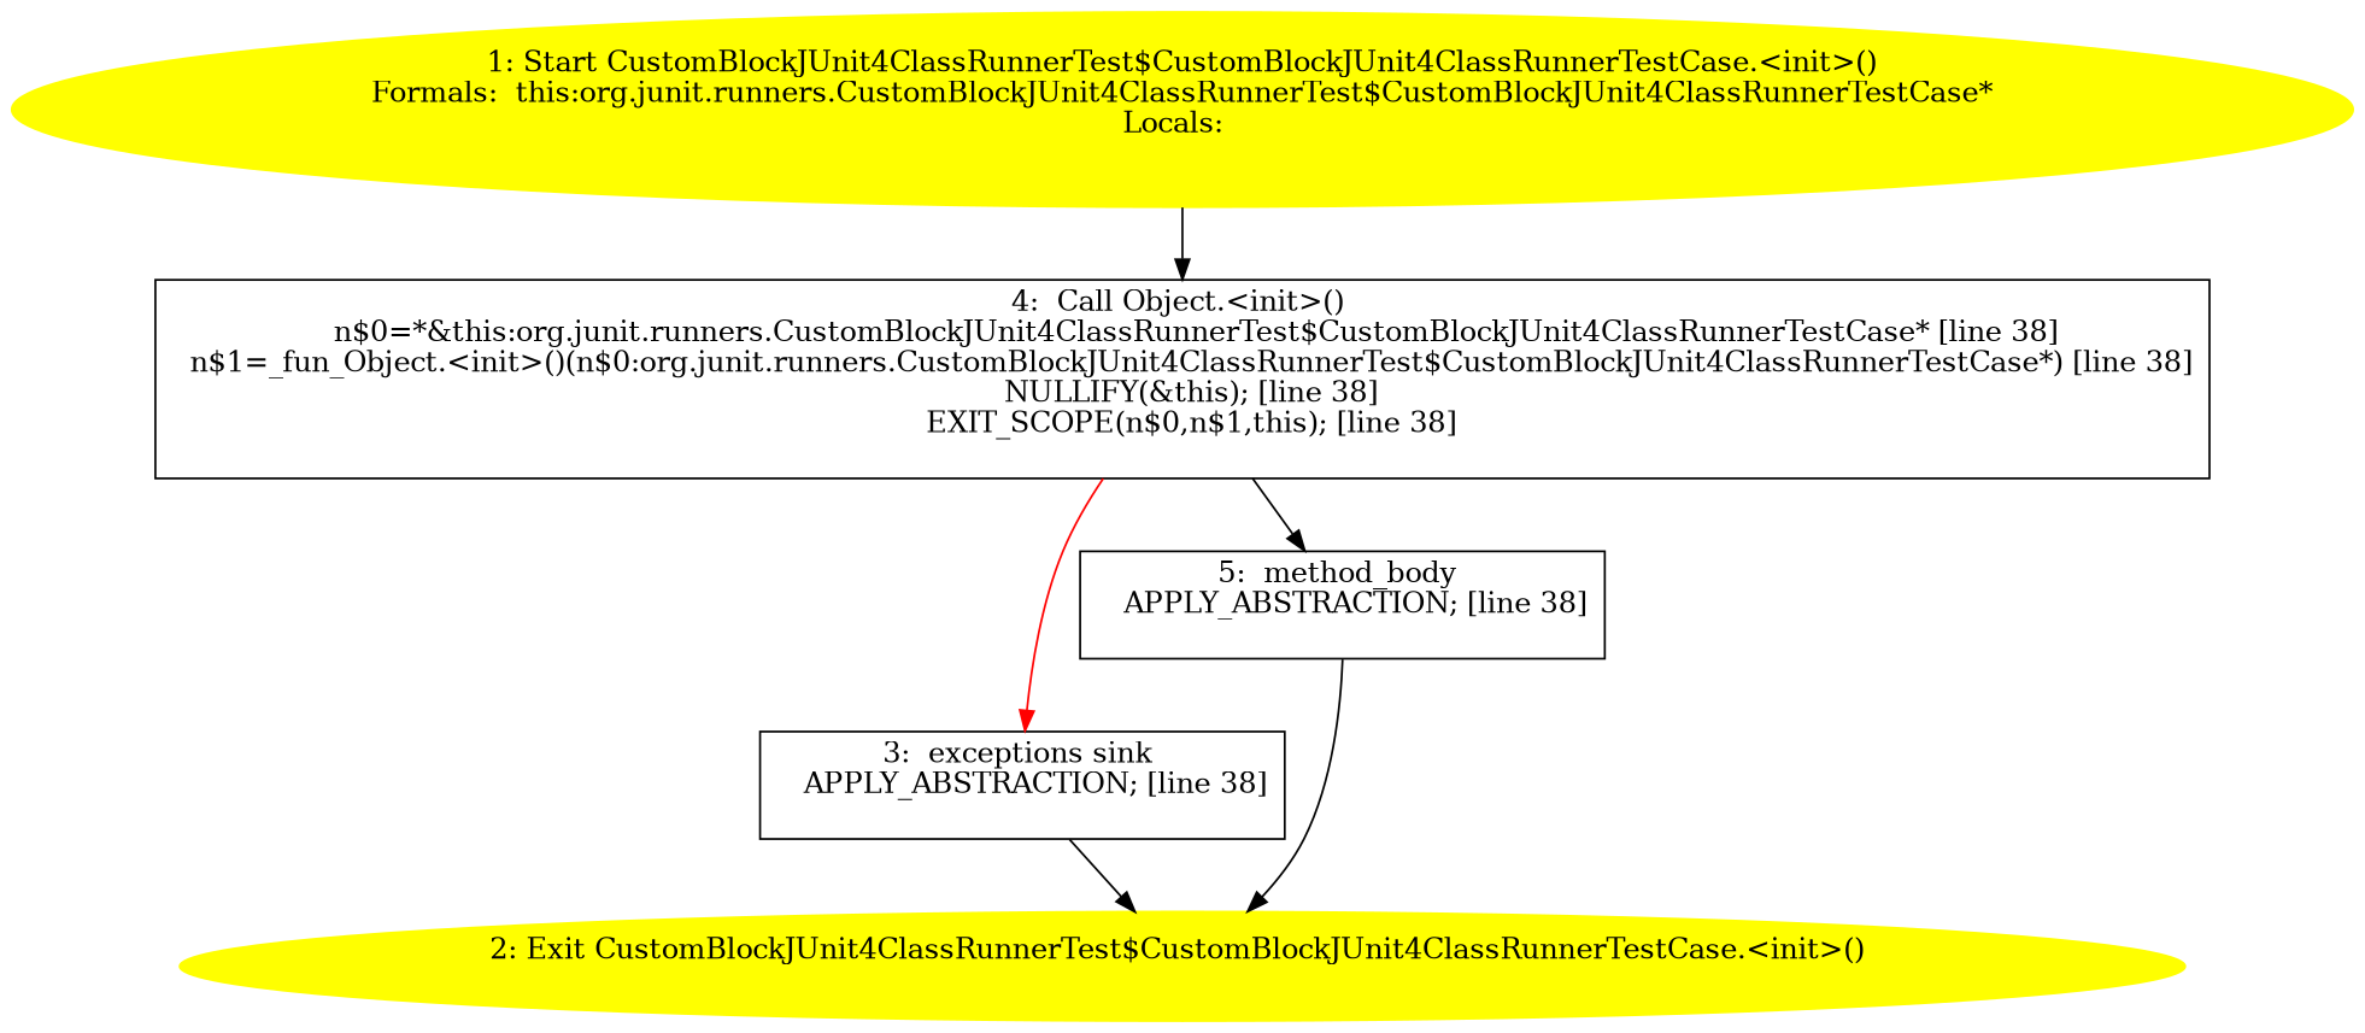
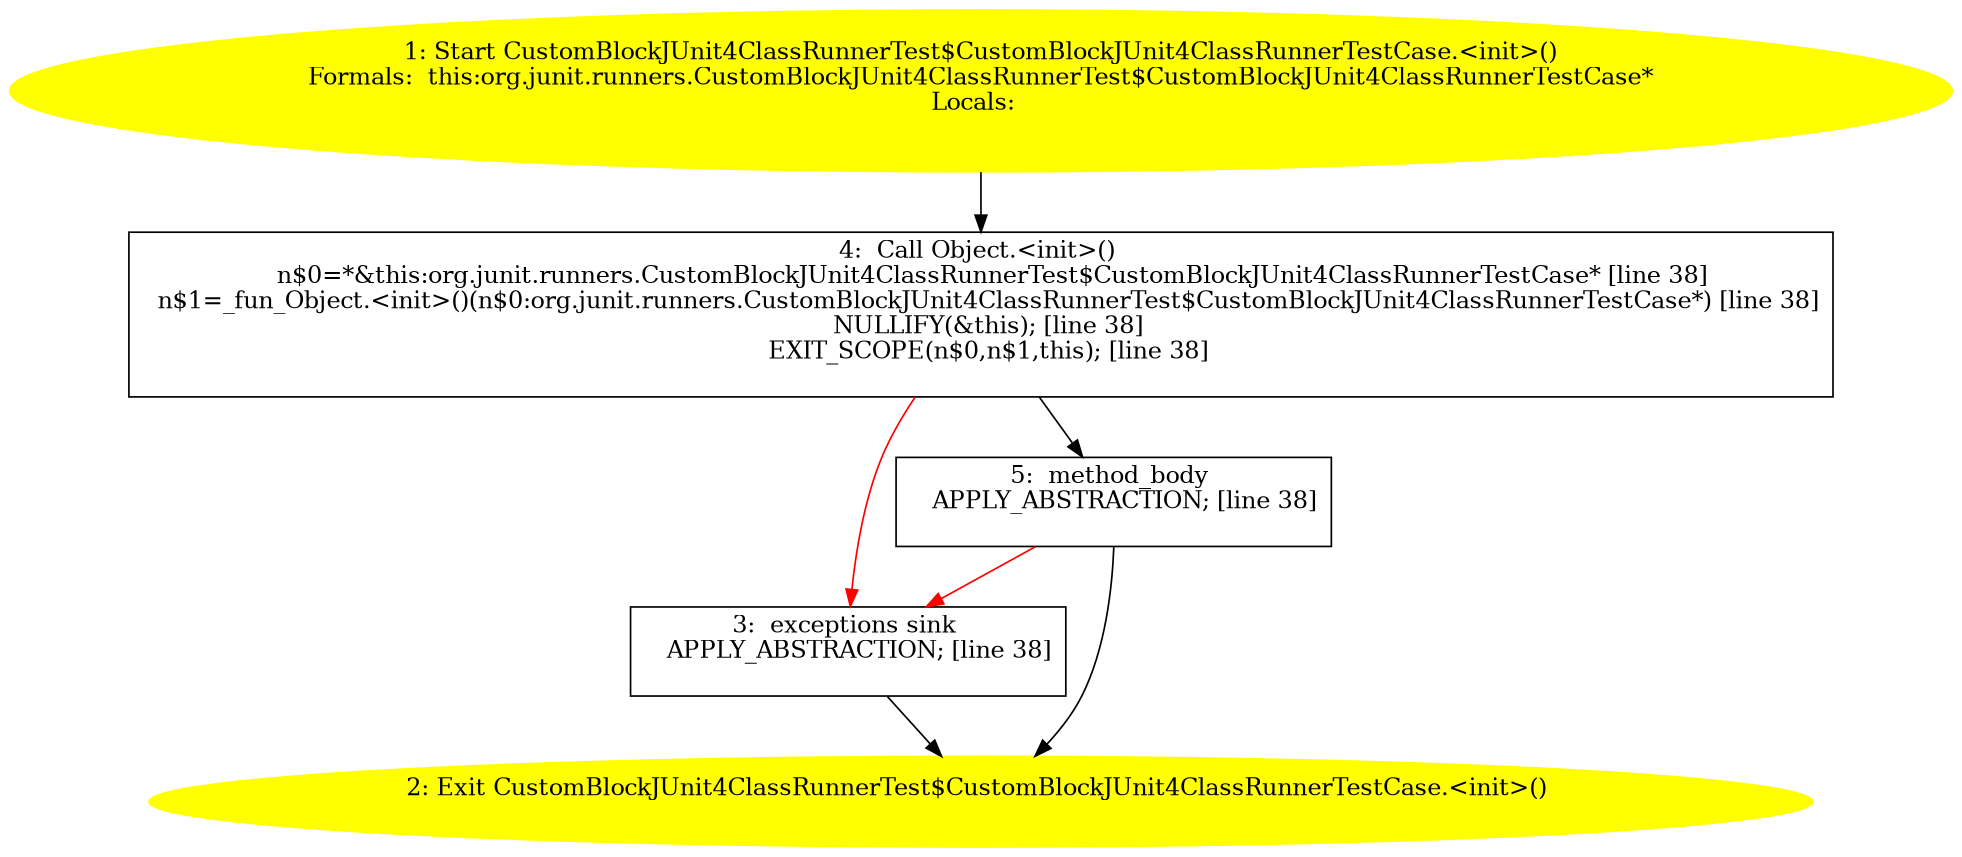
  digraph {
    node [shape=box]
    n1 [color=yellow label="1: Start CustomBlockJUnit4ClassRunnerTest$CustomBlockJUnit4ClassRunnerTestCase.<init>()\nFormals:  this:org.junit.runners.CustomBlockJUnit4ClassRunnerTest$CustomBlockJUnit4ClassRunnerTestCase*\nLocals:  \n  " style=filled shape=""]
    n2 [label="4:  Call Object.<init>() \n   n$0=*&this:org.junit.runners.CustomBlockJUnit4ClassRunnerTest$CustomBlockJUnit4ClassRunnerTestCase* [line 38]\n  n$1=_fun_Object.<init>()(n$0:org.junit.runners.CustomBlockJUnit4ClassRunnerTest$CustomBlockJUnit4ClassRunnerTestCase*) [line 38]\n  NULLIFY(&this); [line 38]\n  EXIT_SCOPE(n$0,n$1,this); [line 38]\n "]
    n3 [label="3:  exceptions sink \n   APPLY_ABSTRACTION; [line 38]\n "]
    n4 [label="5:  method_body \n   APPLY_ABSTRACTION; [line 38]\n "]
    n5 [color=yellow label="2: Exit CustomBlockJUnit4ClassRunnerTest$CustomBlockJUnit4ClassRunnerTestCase.<init>() \n  " style=filled shape=""]
    n1 -> n2
    n2 -> n3 [color=red]
    n2 -> n4
    n3 -> n5
+   n4 -> n3 [color=red]
    n4 -> n5
  }
